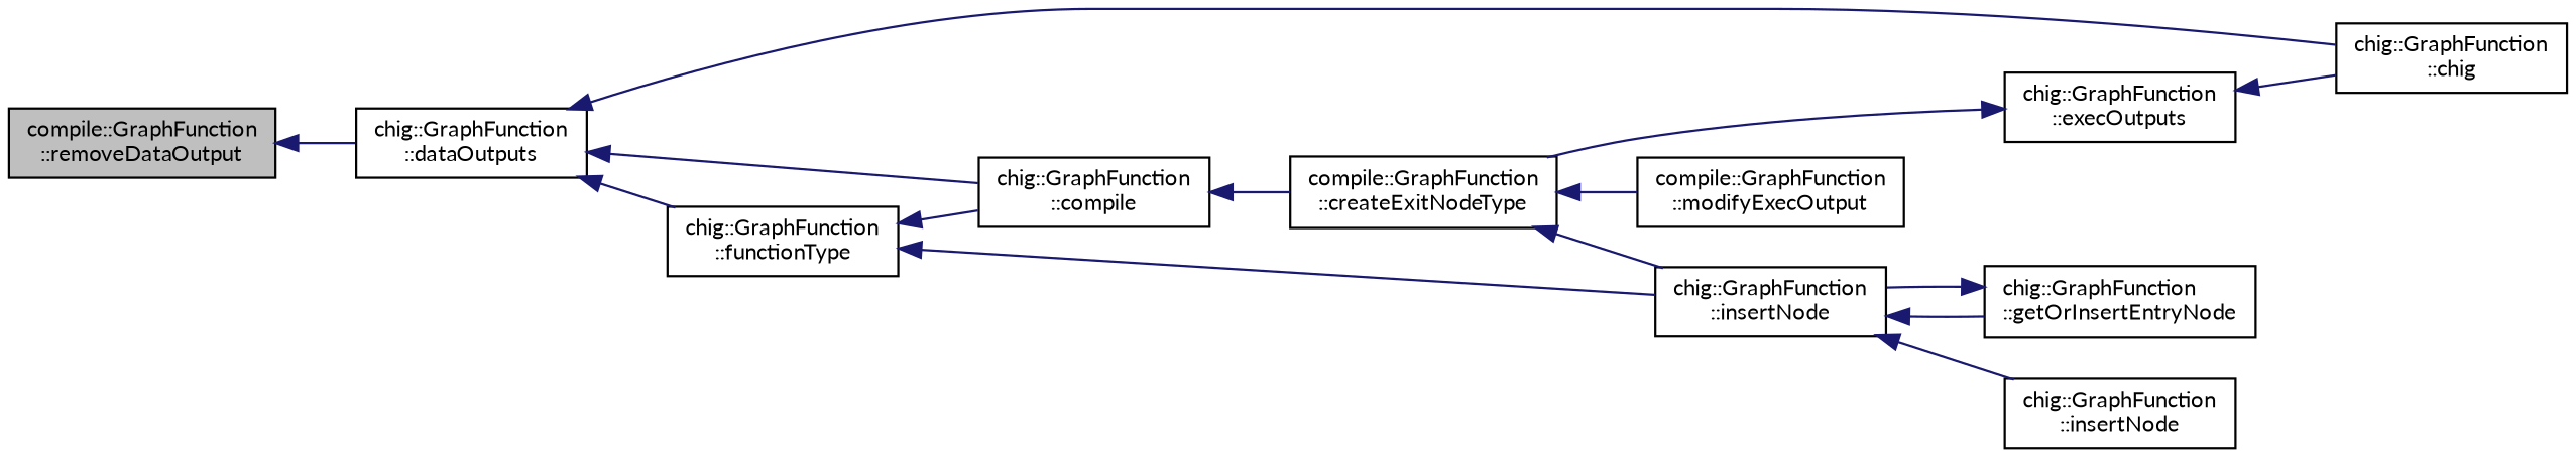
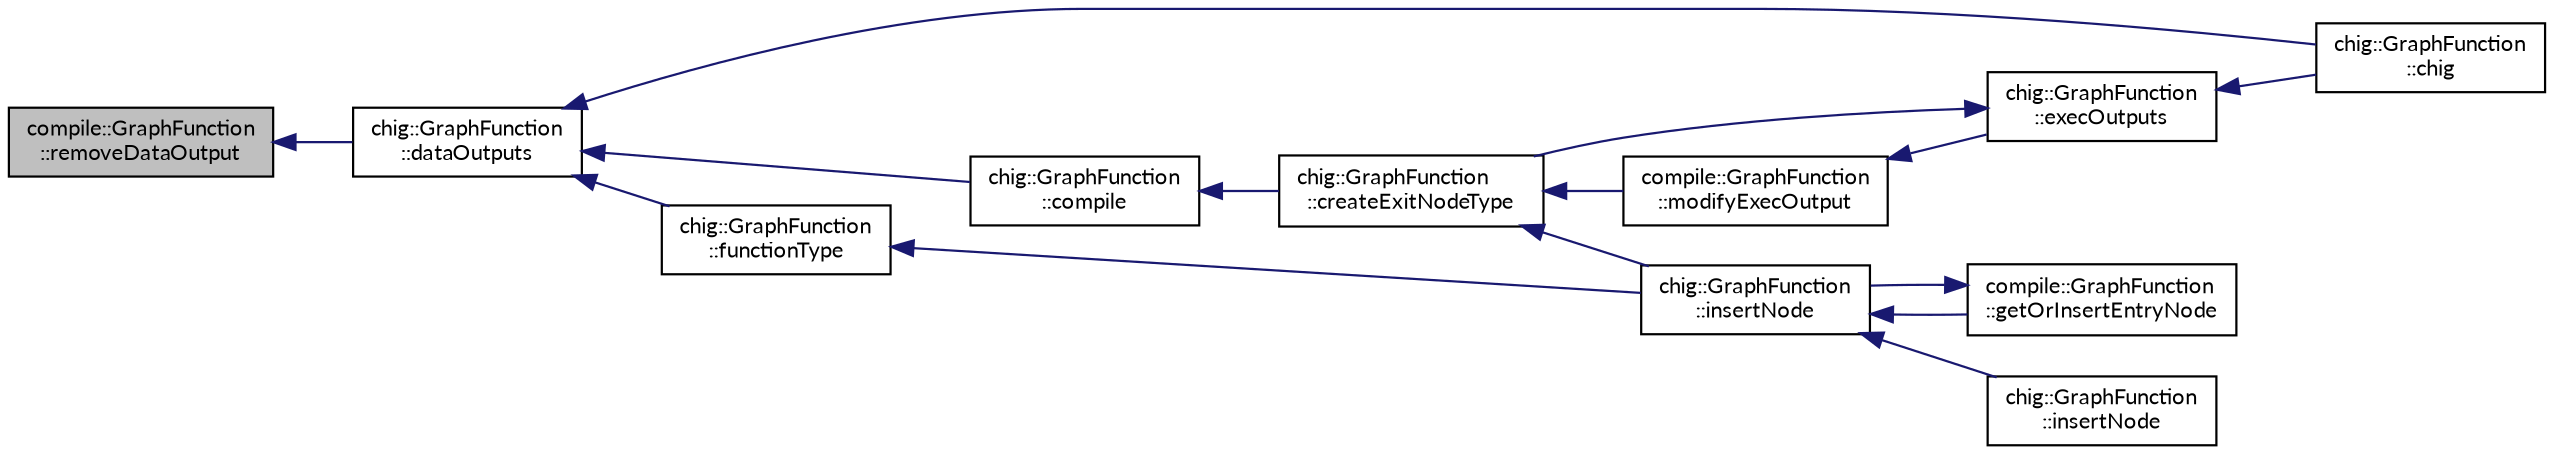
  digraph {
    fontname=Lato
    rankdir=LR
    node [color=black fillcolor=white fontname=Lato fontsize=10 shape=record style=filled]
    edge [color=midnightblue dir=back fontname=Lato fontsize=10 labelfontname=Helvetica labelfontsize=10 style=solid]
    n1 [fillcolor=grey75 fontcolor=black height=0.2 label="compile::GraphFunction\l::removeDataOutput" width=0.4]
    n2 [height=0.2 label="chig::GraphFunction\l::dataOutputs" width=0.4]
    n3 [height=0.2 label="chig::GraphFunction\l::compile" width=0.4]
    n4 [height=0.2 label="chig::GraphFunction\l::chig" width=0.4]
    n5 [height=0.2 label="chig::GraphFunction\l::functionType" width=0.4]
-   n6 [height=0.2 label="compile::GraphFunction\l::createExitNodeType" width=0.4]
+   n6 [height=0.2 label="chig::GraphFunction\l::createExitNodeType" width=0.4]
    n7 [height=0.2 label="chig::GraphFunction\l::insertNode" width=0.4]
    n8 [height=0.2 label="compile::GraphFunction\l::modifyExecOutput" width=0.4]
-   n9 [height=0.2 label="chig::GraphFunction\l::getOrInsertEntryNode" width=0.4]
+   n9 [height=0.2 label="compile::GraphFunction\l::getOrInsertEntryNode" width=0.4]
    n10 [height=0.2 label="chig::GraphFunction\l::insertNode" width=0.4]
    n11 [height=0.2 label="chig::GraphFunction\l::execOutputs" width=0.4]
    n1 -> n2
    n2 -> n3
    n2 -> n4
    n2 -> n5
    n3 -> n6
-   n5 -> n3
    n5 -> n7
    n6 -> n7
    n6 -> n8
    n7 -> n9
    n7 -> n10
+   n8 -> n11
    n9 -> n7
    n11 -> n4
    n11 -> n6
  }
